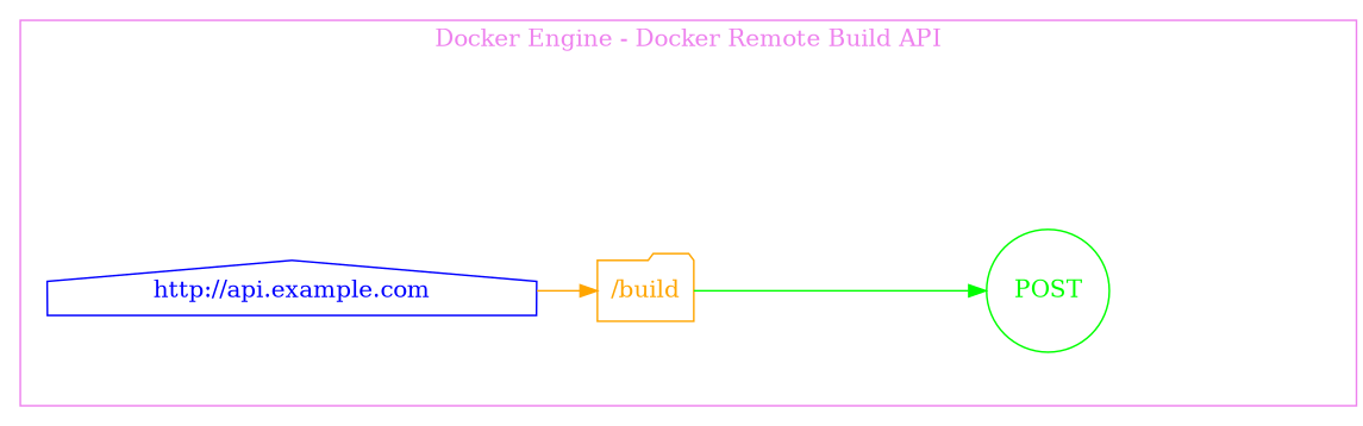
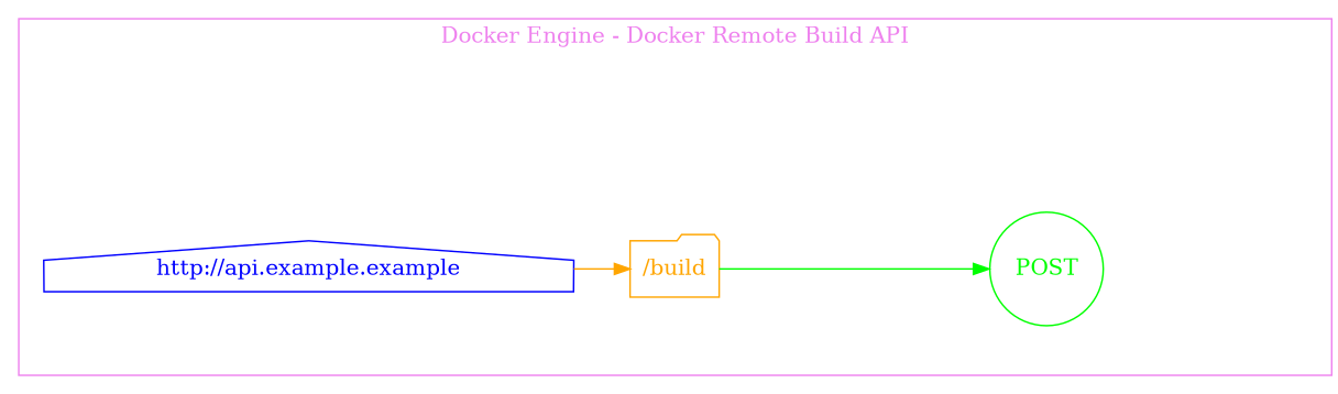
  digraph {
    rankdir=LR
    edge [style=solid]
    n1 [color=green fontcolor=green label=POST shape=circle]
    n2 [color=orange fontcolor=orange label="/build" shape=folder]
-   n3 [color=blue fontcolor=blue label="http://api.example.com" shape=house]
+   n3 [color=blue fontcolor=blue label="http://api.example.example" shape=house]
    subgraph cluster_1 {
      color=violet
      fontcolor=violet
      label="Docker Engine - Docker Remote Build API"
      subgraph cluster_2 {
        color=white
        fontcolor=white
        n3
        subgraph cluster_3 {
          color=white
          fontcolor=white
          n2
          subgraph cluster_4 {
            color=white
            fontcolor=white
            n1
          }
        }
      }
    }
    n2 -> n1 [color=green fontcolor=green]
    n3 -> n2 [color=orange fontcolor=orange]
  }
